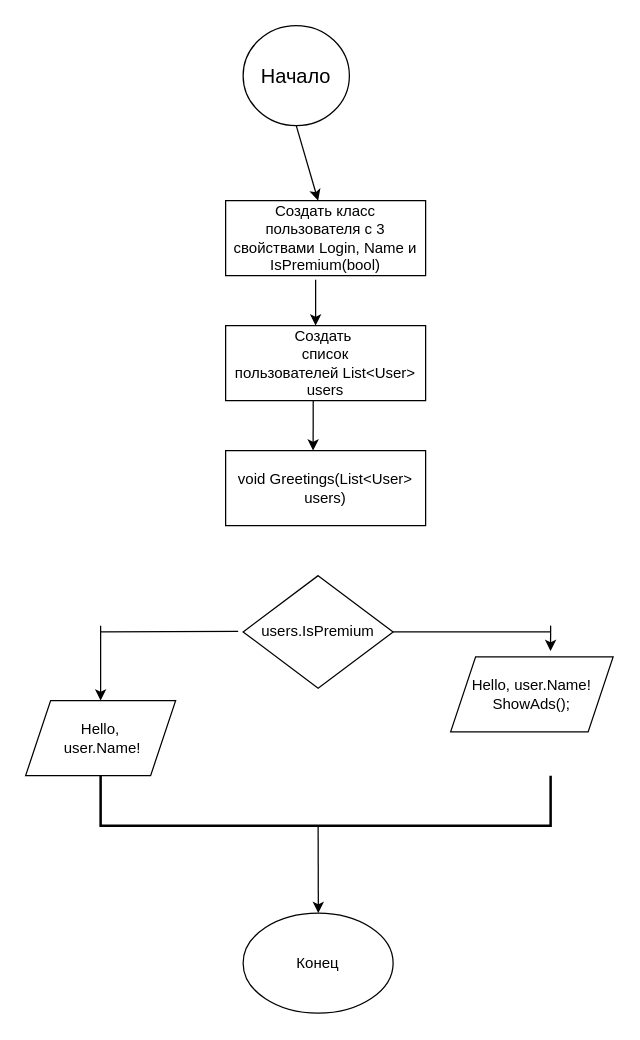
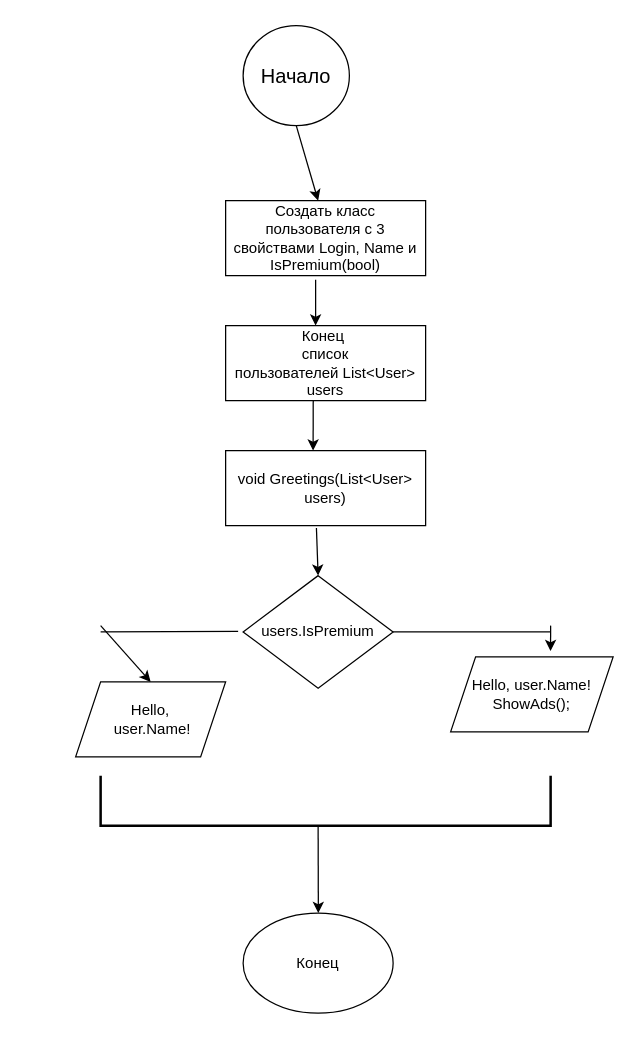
  <mxCell id="0" />
  <mxCell id="1" parent="0" />
  <mxCell id="2" value="&lt;font style=&quot;font-size: 16px;&quot;&gt;Начало&lt;/font&gt;" style="ellipse;whiteSpace=wrap;html=1;" vertex="1" parent="1"><mxGeometry x="194" y="20" width="85" height="80" as="geometry" /></mxCell>
  <mxCell id="3" value="" style="endArrow=classic;html=1;rounded=0;exitX=0.5;exitY=1;exitDx=0;exitDy=0;" edge="1" parent="1" source="2"><mxGeometry width="50" height="50" relative="1" as="geometry"><mxPoint x="200" y="210" as="sourcePoint" /><mxPoint x="254" y="160" as="targetPoint" /></mxGeometry></mxCell>
  <mxCell id="4" value="Создать класс пользователя с 3 свойствами Login, Name и IsPremium(bool)" style="rounded=0;whiteSpace=wrap;html=1;" vertex="1" parent="1"><mxGeometry x="180" y="160" width="160" height="60" as="geometry" /></mxCell>
  <mxCell id="5" value="" style="endArrow=classic;html=1;rounded=0;exitX=0.45;exitY=1.056;exitDx=0;exitDy=0;exitPerimeter=0;" edge="1" parent="1" source="4"><mxGeometry width="50" height="50" relative="1" as="geometry"><mxPoint x="229" y="280" as="sourcePoint" /><mxPoint x="252" y="260" as="targetPoint" /></mxGeometry></mxCell>
- <mxCell id="6" value="Создать&amp;nbsp;&lt;div&gt;список&lt;/div&gt;&lt;div&gt;пользователей List&amp;lt;User&amp;gt; users&lt;/div&gt;" style="rounded=0;whiteSpace=wrap;html=1;" vertex="1" parent="1"><mxGeometry x="180" y="260" width="160" height="60" as="geometry" /></mxCell>
+ <mxCell id="6" value="Конец&amp;nbsp;&lt;div&gt;список&lt;/div&gt;&lt;div&gt;пользователей List&amp;lt;User&amp;gt; users&lt;/div&gt;" style="rounded=0;whiteSpace=wrap;html=1;" vertex="1" parent="1"><mxGeometry x="180" y="260" width="160" height="60" as="geometry" /></mxCell>
  <mxCell id="7" value="" style="endArrow=classic;html=1;rounded=0;exitX=0.438;exitY=1;exitDx=0;exitDy=0;exitPerimeter=0;" edge="1" parent="1" source="6"><mxGeometry width="50" height="50" relative="1" as="geometry"><mxPoint x="229" y="370" as="sourcePoint" /><mxPoint x="250" y="360" as="targetPoint" /></mxGeometry></mxCell>
  <mxCell id="8" value="users.IsPremium" style="rhombus;whiteSpace=wrap;html=1;" vertex="1" parent="1"><mxGeometry x="194" y="460" width="120" height="90" as="geometry" /></mxCell>
  <mxCell id="9" value="void Greetings(List&amp;lt;User&amp;gt; users)" style="rounded=0;whiteSpace=wrap;html=1;" vertex="1" parent="1"><mxGeometry x="180" y="360" width="160" height="60" as="geometry" /></mxCell>
- <mxCell id="11" value="Hello,&lt;div&gt;&amp;nbsp;user.Name!&lt;/div&gt;" style="shape=parallelogram;perimeter=parallelogramPerimeter;whiteSpace=wrap;html=1;fixedSize=1;" vertex="1" parent="1"><mxGeometry x="20" y="560" width="120" height="60" as="geometry" /></mxCell>
+ <mxCell id="10" value="" style="endArrow=classic;html=1;rounded=0;exitX=0.454;exitY=1.033;exitDx=0;exitDy=0;exitPerimeter=0;entryX=0.5;entryY=0;entryDx=0;entryDy=0;" edge="1" parent="1" source="9" target="8"><mxGeometry width="50" height="50" relative="1" as="geometry"><mxPoint x="240" y="460" as="sourcePoint" /><mxPoint x="290" y="410" as="targetPoint" /></mxGeometry></mxCell>
+ <mxCell id="11" value="Hello,&lt;div&gt;&amp;nbsp;user.Name!&lt;/div&gt;" style="shape=parallelogram;perimeter=parallelogramPerimeter;whiteSpace=wrap;html=1;fixedSize=1;" vertex="1" parent="1"><mxGeometry x="60" y="545" width="120" height="60" as="geometry" /></mxCell>
  <mxCell id="12" value="Hello, user.Name!&lt;br&gt;ShowAds();" style="shape=parallelogram;perimeter=parallelogramPerimeter;whiteSpace=wrap;html=1;fixedSize=1;" vertex="1" parent="1"><mxGeometry x="360" y="525" width="130" height="60" as="geometry" /></mxCell>
  <mxCell id="13" value="" style="endArrow=none;html=1;rounded=0;" edge="1" parent="1"><mxGeometry width="50" height="50" relative="1" as="geometry"><mxPoint x="80" y="505" as="sourcePoint" /><mxPoint x="190" y="504.5" as="targetPoint" /></mxGeometry></mxCell>
  <mxCell id="14" value="" style="endArrow=classic;html=1;rounded=0;entryX=0.5;entryY=0;entryDx=0;entryDy=0;" edge="1" parent="1" target="11"><mxGeometry width="50" height="50" relative="1" as="geometry"><mxPoint x="80" y="500" as="sourcePoint" /><mxPoint x="130" y="450" as="targetPoint" /></mxGeometry></mxCell>
  <mxCell id="15" value="" style="endArrow=none;html=1;rounded=0;exitX=1;exitY=0.5;exitDx=0;exitDy=0;" edge="1" parent="1" source="8"><mxGeometry width="50" height="50" relative="1" as="geometry"><mxPoint x="320" y="500" as="sourcePoint" /><mxPoint x="440" y="505" as="targetPoint" /></mxGeometry></mxCell>
  <mxCell id="16" value="" style="endArrow=classic;html=1;rounded=0;entryX=0.615;entryY=-0.078;entryDx=0;entryDy=0;entryPerimeter=0;" edge="1" parent="1" target="12"><mxGeometry width="50" height="50" relative="1" as="geometry"><mxPoint x="440" y="500" as="sourcePoint" /><mxPoint x="440" y="550" as="targetPoint" /></mxGeometry></mxCell>
  <mxCell id="17" value="" style="strokeWidth=2;html=1;shape=mxgraph.flowchart.annotation_1;align=left;pointerEvents=1;direction=north;" vertex="1" parent="1"><mxGeometry x="80" y="620" width="360" height="40" as="geometry" /></mxCell>
  <mxCell id="18" value="" style="endArrow=classic;html=1;rounded=0;exitX=-0.25;exitY=0.444;exitDx=0;exitDy=0;exitPerimeter=0;" edge="1" parent="1"><mxGeometry width="50" height="50" relative="1" as="geometry"><mxPoint x="254" y="660" as="sourcePoint" /><mxPoint x="254.16" y="730" as="targetPoint" /><Array as="points"><mxPoint x="254.16" y="730" /></Array></mxGeometry></mxCell>
  <mxCell id="19" value="Конец" style="ellipse;whiteSpace=wrap;html=1;" vertex="1" parent="1"><mxGeometry x="194" y="730" width="120" height="80" as="geometry" /></mxCell>
